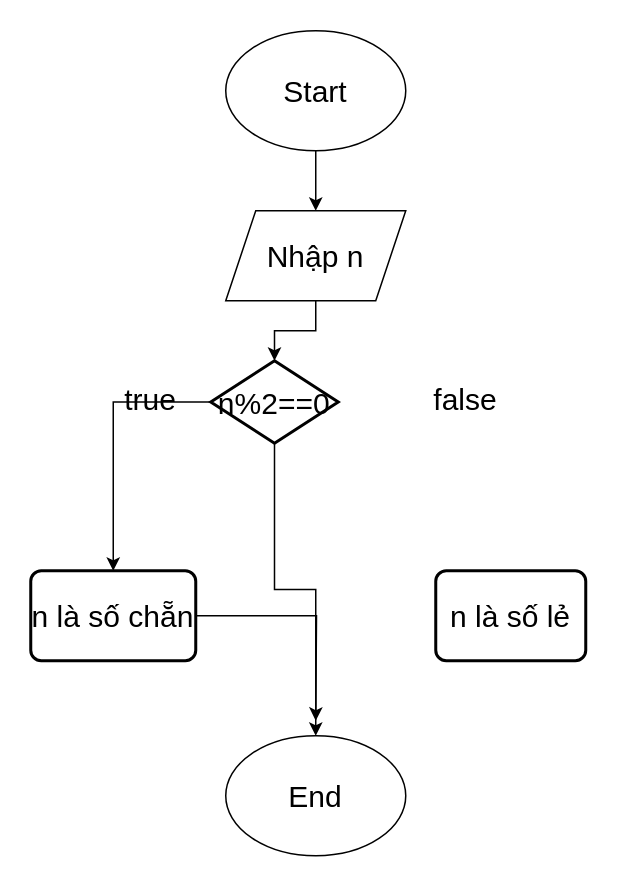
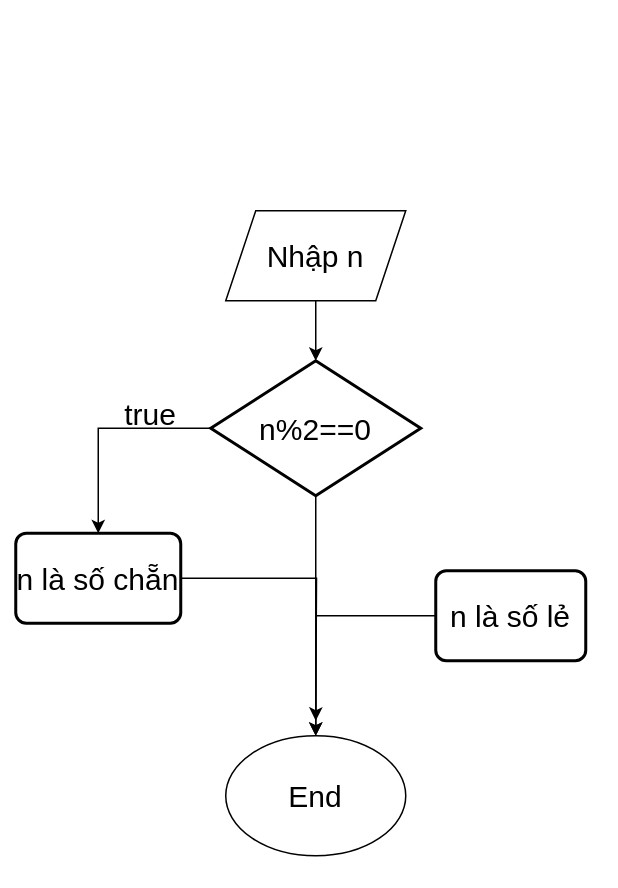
  <mxCell id="0" />
  <mxCell id="1" parent="0" />
- <mxCell id="2" style="edgeStyle=orthogonalEdgeStyle;rounded=0;orthogonalLoop=1;jettySize=auto;html=1;entryX=0.5;entryY=0;entryDx=0;entryDy=0;" edge="1" parent="1" source="3" target="6"><mxGeometry relative="1" as="geometry" /></mxCell>
- <mxCell id="3" value="Start" style="ellipse;whiteSpace=wrap;html=1;fontSize=20;" parent="1" vertex="1"><mxGeometry x="150" width="120" height="80" as="geometry" y="20" /></mxCell>
  <mxCell id="4" value="End" style="ellipse;whiteSpace=wrap;html=1;fontSize=20;" parent="1" vertex="1"><mxGeometry x="150" y="490" width="120" height="80" as="geometry" /></mxCell>
  <mxCell id="5" style="edgeStyle=orthogonalEdgeStyle;rounded=0;orthogonalLoop=1;jettySize=auto;html=1;" edge="1" parent="1" source="6" target="9"><mxGeometry relative="1" as="geometry" /></mxCell>
  <mxCell id="6" value="Nhập n" style="shape=parallelogram;perimeter=parallelogramPerimeter;whiteSpace=wrap;html=1;fixedSize=1;fontSize=20;" parent="1" vertex="1"><mxGeometry x="150" y="140" width="120" height="60" as="geometry" /></mxCell>
  <mxCell id="7" style="edgeStyle=orthogonalEdgeStyle;rounded=0;orthogonalLoop=1;jettySize=auto;html=1;" edge="1" parent="1" source="9" target="4"><mxGeometry relative="1" as="geometry" /></mxCell>
  <mxCell id="8" style="edgeStyle=orthogonalEdgeStyle;rounded=0;orthogonalLoop=1;jettySize=auto;html=1;entryX=0.5;entryY=0;entryDx=0;entryDy=0;" edge="1" parent="1" source="9" target="11"><mxGeometry relative="1" as="geometry" /></mxCell>
- <mxCell id="9" value="n%2==0" style="strokeWidth=2;html=1;shape=mxgraph.flowchart.decision;whiteSpace=wrap;fontSize=20;" parent="1" vertex="1"><mxGeometry x="140" y="240" width="85" height="55" as="geometry" /></mxCell>
+ <mxCell id="9" value="n%2==0" style="strokeWidth=2;html=1;shape=mxgraph.flowchart.decision;whiteSpace=wrap;fontSize=20;" parent="1" vertex="1"><mxGeometry x="140" y="240" width="140" height="90" as="geometry" /></mxCell>
  <mxCell id="10" style="edgeStyle=orthogonalEdgeStyle;rounded=0;orthogonalLoop=1;jettySize=auto;html=1;" edge="1" parent="1" source="11"><mxGeometry relative="1" as="geometry"><mxPoint x="210" y="480" as="targetPoint" /></mxGeometry></mxCell>
- <mxCell id="11" value="n là số chẵn" style="rounded=1;whiteSpace=wrap;html=1;absoluteArcSize=1;arcSize=14;strokeWidth=2;fontSize=20;" parent="1" vertex="1"><mxGeometry x="20" y="380" width="110" height="60" as="geometry" /></mxCell>
+ <mxCell id="11" value="n là số chẵn" style="rounded=1;whiteSpace=wrap;html=1;absoluteArcSize=1;arcSize=14;strokeWidth=2;fontSize=20;" parent="1" vertex="1"><mxGeometry x="10" y="355" width="110" height="60" as="geometry" /></mxCell>
+ <mxCell id="12" style="edgeStyle=orthogonalEdgeStyle;rounded=0;orthogonalLoop=1;jettySize=auto;html=1;" edge="1" parent="1" source="13" target="4"><mxGeometry relative="1" as="geometry" /></mxCell>
  <mxCell id="13" value="n là số lẻ" style="rounded=1;whiteSpace=wrap;html=1;absoluteArcSize=1;arcSize=14;strokeWidth=2;fontSize=20;" parent="1" vertex="1"><mxGeometry x="290" y="380" width="100" height="60" as="geometry" /></mxCell>
- <mxCell id="14" value="true" style="text;align=center;html=1;verticalAlign=middle;whiteSpace=wrap;rounded=0;fontSize=20;" parent="1" vertex="1"><mxGeometry x="70" y="250" width="60" height="30" as="geometry" /></mxCell>
- <mxCell id="15" value="false" style="text;align=center;html=1;verticalAlign=middle;whiteSpace=wrap;rounded=0;fontSize=20;" parent="1" vertex="1"><mxGeometry x="280" y="250" width="60" height="30" as="geometry" /></mxCell>
+ <mxCell id="14" value="true" style="text;align=center;html=1;verticalAlign=middle;whiteSpace=wrap;rounded=0;fontSize=20;" parent="1" vertex="1"><mxGeometry x="70" y="260" width="60" height="30" as="geometry" /></mxCell>
